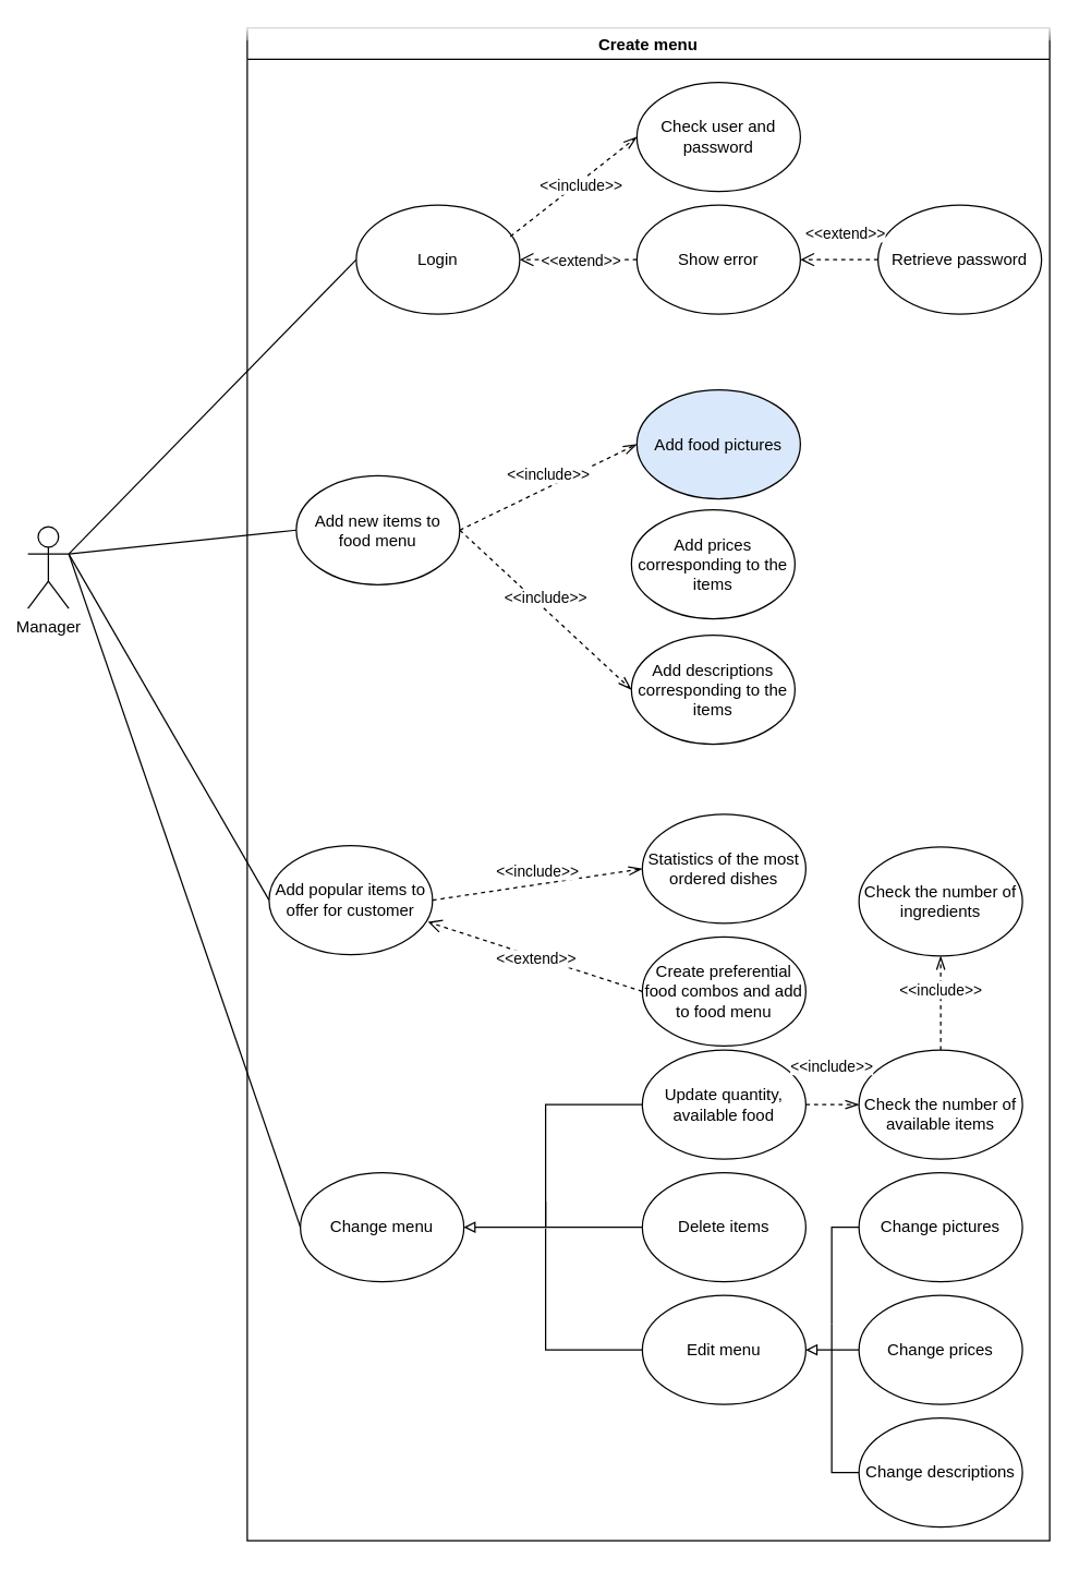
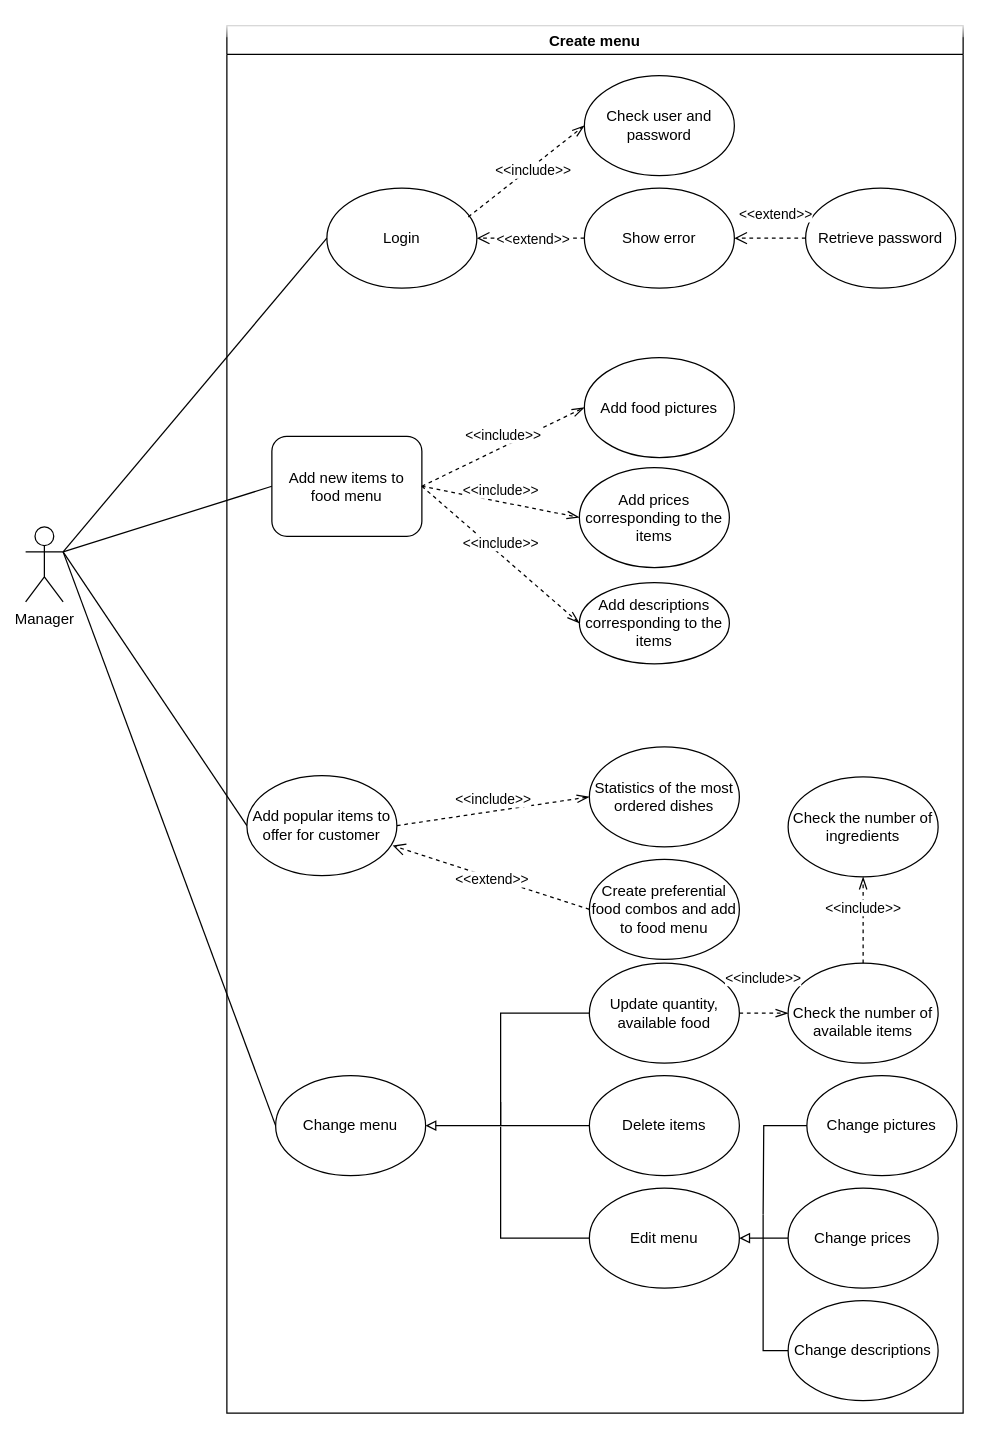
  <mxCell id="0" />
  <mxCell id="1" parent="0" />
  <mxCell id="2" value="Create menu" style="swimlane;rounded=0;shadow=0;glass=1;sketch=0;fontFamily=Helvetica;strokeColor=#000000;gradientDirection=north;swimlaneFillColor=#ffffff;" parent="1" vertex="1"><mxGeometry x="181" y="20" width="589" height="1110" as="geometry"><mxRectangle x="184" y="200" width="50" height="40" as="alternateBounds" /></mxGeometry></mxCell>
  <mxCell id="3" value="Login" style="ellipse;whiteSpace=wrap;html=1;rounded=0;shadow=0;glass=1;sketch=0;fontFamily=Helvetica;strokeColor=#000000;" parent="2" vertex="1"><mxGeometry x="80" y="130" width="120" height="80" as="geometry" /></mxCell>
  <mxCell id="4" value="Check user and password" style="ellipse;whiteSpace=wrap;html=1;rounded=0;shadow=0;glass=1;sketch=0;fontFamily=Helvetica;strokeColor=#000000;" parent="2" vertex="1"><mxGeometry x="286" y="40" width="120" height="80" as="geometry" /></mxCell>
  <mxCell id="5" value="Show error" style="ellipse;whiteSpace=wrap;html=1;rounded=0;shadow=0;glass=1;sketch=0;fontFamily=Helvetica;strokeColor=#000000;" parent="2" vertex="1"><mxGeometry x="286" y="130" width="120" height="80" as="geometry" /></mxCell>
  <mxCell id="6" value="&amp;lt;&amp;lt;include&amp;gt;&amp;gt;" style="html=1;verticalAlign=bottom;endArrow=openThin;dashed=1;endSize=8;entryX=0;entryY=0.5;entryDx=0;entryDy=0;exitX=0.943;exitY=0.288;exitDx=0;exitDy=0;exitPerimeter=0;endFill=0;" parent="2" source="3" target="4" edge="1"><mxGeometry x="-0.023" y="-10" relative="1" as="geometry"><mxPoint x="186" y="130" as="sourcePoint" /><mxPoint x="300" y="290" as="targetPoint" /><mxPoint as="offset" /></mxGeometry></mxCell>
  <mxCell id="7" value="&amp;lt;&amp;lt;extend&amp;gt;&amp;gt;" style="html=1;verticalAlign=bottom;endArrow=open;dashed=1;endSize=8;exitX=0;exitY=0.5;exitDx=0;exitDy=0;entryX=1;entryY=0.5;entryDx=0;entryDy=0;" parent="2" source="5" target="3" edge="1"><mxGeometry x="-0.05" y="10" relative="1" as="geometry"><mxPoint x="307.57" y="201.72" as="sourcePoint" /><mxPoint x="156" y="140" as="targetPoint" /><mxPoint as="offset" /></mxGeometry></mxCell>
  <mxCell id="8" value="&lt;br&gt;Check the number of available items" style="ellipse;whiteSpace=wrap;html=1;align=center;verticalAlign=middle;labelPosition=center;verticalLabelPosition=middle;" parent="2" vertex="1"><mxGeometry x="449" y="750" width="120" height="80" as="geometry" /></mxCell>
  <mxCell id="9" value="&lt;div style=&quot;&quot;&gt;&lt;span&gt;Check the number of ingredients&lt;/span&gt;&lt;/div&gt;" style="ellipse;whiteSpace=wrap;html=1;align=center;" parent="2" vertex="1"><mxGeometry x="449" y="601" width="120" height="80" as="geometry" /></mxCell>
  <mxCell id="10" value="&amp;lt;&amp;lt;include&amp;gt;&amp;gt;" style="html=1;verticalAlign=bottom;endArrow=openThin;dashed=1;endSize=8;exitX=0.5;exitY=0;exitDx=0;exitDy=0;entryX=0.5;entryY=1;entryDx=0;entryDy=0;endFill=0;" parent="2" source="8" target="9" edge="1"><mxGeometry relative="1" as="geometry"><mxPoint x="290" y="500" as="sourcePoint" /><mxPoint x="440" y="230" as="targetPoint" /></mxGeometry></mxCell>
  <mxCell id="11" value="Change menu" style="ellipse;whiteSpace=wrap;html=1;" parent="2" vertex="1"><mxGeometry x="39" y="840" width="120" height="80" as="geometry" /></mxCell>
- <mxCell id="12" value="Add new items to food menu" style="ellipse;whiteSpace=wrap;html=1;align=center;verticalAlign=middle;" parent="2" vertex="1"><mxGeometry x="36" y="328.5" width="120" height="80" as="geometry" /></mxCell>
+ <mxCell id="12" value="Add new items to food menu" style="whiteSpace=wrap;html=1;align=center;verticalAlign=middle;rounded=1;" parent="2" vertex="1"><mxGeometry x="36" y="328.5" width="120" height="80" as="geometry" /></mxCell>
  <mxCell id="13" value="Add popular items to offer for customer" style="ellipse;whiteSpace=wrap;html=1;align=center;verticalAlign=middle;" parent="2" vertex="1"><mxGeometry x="16" y="600" width="120" height="80" as="geometry" /></mxCell>
+ <mxCell id="14" value="&amp;lt;&amp;lt;include&amp;gt;&amp;gt;" style="html=1;verticalAlign=bottom;endArrow=openThin;dashed=1;endSize=8;exitX=1;exitY=0.5;exitDx=0;exitDy=0;entryX=0;entryY=0.5;entryDx=0;entryDy=0;endFill=0;" parent="2" source="12" target="18" edge="1"><mxGeometry relative="1" as="geometry"><mxPoint x="180" y="210" as="sourcePoint" /><mxPoint x="320" y="210" as="targetPoint" /></mxGeometry></mxCell>
  <mxCell id="15" value="&amp;lt;&amp;lt;include&amp;gt;&amp;gt;" style="html=1;verticalAlign=bottom;endArrow=openThin;dashed=1;endSize=8;exitX=1;exitY=0.5;exitDx=0;exitDy=0;entryX=0;entryY=0.5;entryDx=0;entryDy=0;endFill=0;" parent="2" source="12" target="19" edge="1"><mxGeometry relative="1" as="geometry"><mxPoint x="190" y="220" as="sourcePoint" /><mxPoint x="330" y="220" as="targetPoint" /></mxGeometry></mxCell>
  <mxCell id="16" value="&amp;lt;&amp;lt;include&amp;gt;&amp;gt;" style="html=1;verticalAlign=bottom;endArrow=openThin;dashed=1;endSize=8;exitX=1;exitY=0.5;exitDx=0;exitDy=0;entryX=0;entryY=0.5;entryDx=0;entryDy=0;endFill=0;" parent="2" source="12" target="23" edge="1"><mxGeometry relative="1" as="geometry"><mxPoint x="170" y="200" as="sourcePoint" /><mxPoint x="230" y="250" as="targetPoint" /></mxGeometry></mxCell>
  <mxCell id="17" value="&amp;lt;&amp;lt;extend&amp;gt;&amp;gt;" style="html=1;verticalAlign=bottom;endArrow=open;dashed=1;endSize=8;exitX=0;exitY=0.5;exitDx=0;exitDy=0;entryX=0.972;entryY=0.7;entryDx=0;entryDy=0;entryPerimeter=0;" parent="2" source="22" target="13" edge="1"><mxGeometry x="-0.05" y="10" relative="1" as="geometry"><mxPoint x="100" y="697" as="sourcePoint" /><mxPoint x="156" y="620" as="targetPoint" /><mxPoint as="offset" /></mxGeometry></mxCell>
  <mxCell id="18" value="Add prices corresponding to the items" style="ellipse;whiteSpace=wrap;html=1;align=center;verticalAlign=middle;" parent="2" vertex="1"><mxGeometry x="282" y="353.5" width="120" height="80" as="geometry" /></mxCell>
- <mxCell id="19" value="Add descriptions corresponding to the items" style="ellipse;whiteSpace=wrap;html=1;align=center;verticalAlign=middle;" parent="2" vertex="1"><mxGeometry x="282" y="445.5" width="120" height="80" as="geometry" /></mxCell>
+ <mxCell id="19" value="Add descriptions corresponding to the items" style="ellipse;whiteSpace=wrap;html=1;align=center;verticalAlign=middle;" parent="2" vertex="1"><mxGeometry x="282" y="445.5" width="120" height="65" as="geometry" /></mxCell>
  <mxCell id="20" value="Statistics of the most ordered dishes" style="ellipse;whiteSpace=wrap;html=1;align=center;verticalAlign=middle;" parent="2" vertex="1"><mxGeometry x="290" y="577" width="120" height="80" as="geometry" /></mxCell>
  <mxCell id="21" value="&amp;lt;&amp;lt;include&amp;gt;&amp;gt;" style="html=1;verticalAlign=bottom;endArrow=openThin;dashed=1;endSize=8;exitX=1;exitY=0.5;exitDx=0;exitDy=0;entryX=0;entryY=0.5;entryDx=0;entryDy=0;endFill=0;" parent="2" source="13" target="20" edge="1"><mxGeometry relative="1" as="geometry"><mxPoint x="260" y="547" as="sourcePoint" /><mxPoint x="180" y="547" as="targetPoint" /></mxGeometry></mxCell>
  <mxCell id="22" value="Create preferential food combos and add to food menu" style="ellipse;whiteSpace=wrap;html=1;align=center;verticalAlign=middle;" parent="2" vertex="1"><mxGeometry x="290" y="667" width="120" height="80" as="geometry" /></mxCell>
- <mxCell id="23" value="Add food pictures" style="ellipse;whiteSpace=wrap;html=1;align=center;verticalAlign=middle;fillColor=#dae8fc;" parent="2" vertex="1"><mxGeometry x="286" y="265.5" width="120" height="80" as="geometry" /></mxCell>
+ <mxCell id="23" value="Add food pictures" style="ellipse;whiteSpace=wrap;html=1;align=center;verticalAlign=middle;" parent="2" vertex="1"><mxGeometry x="286" y="265.5" width="120" height="80" as="geometry" /></mxCell>
  <mxCell id="24" style="edgeStyle=orthogonalEdgeStyle;rounded=0;orthogonalLoop=1;jettySize=auto;html=1;exitX=0;exitY=0.5;exitDx=0;exitDy=0;entryX=1;entryY=0.5;entryDx=0;entryDy=0;endArrow=block;endFill=0;" parent="2" source="25" target="11" edge="1"><mxGeometry relative="1" as="geometry"><Array as="points"><mxPoint x="219" y="790" /><mxPoint x="219" y="880" /></Array></mxGeometry></mxCell>
  <mxCell id="25" value="Update quantity, available food" style="ellipse;whiteSpace=wrap;html=1;" parent="2" vertex="1"><mxGeometry x="290" y="750" width="120" height="80" as="geometry" /></mxCell>
  <mxCell id="26" value="Delete items" style="ellipse;whiteSpace=wrap;html=1;" parent="2" vertex="1"><mxGeometry x="290" y="840" width="120" height="80" as="geometry" /></mxCell>
  <mxCell id="27" value="Edit menu" style="ellipse;whiteSpace=wrap;html=1;" parent="2" vertex="1"><mxGeometry x="290" y="930" width="120" height="80" as="geometry" /></mxCell>
- <mxCell id="28" value="Change pictures" style="ellipse;whiteSpace=wrap;html=1;" parent="2" vertex="1"><mxGeometry x="449" y="840" width="120" height="80" as="geometry" /></mxCell>
+ <mxCell id="28" value="Change pictures" style="ellipse;whiteSpace=wrap;html=1;" parent="2" vertex="1"><mxGeometry x="464" y="840" width="120" height="80" as="geometry" /></mxCell>
  <mxCell id="29" style="edgeStyle=orthogonalEdgeStyle;rounded=0;orthogonalLoop=1;jettySize=auto;html=1;exitX=0;exitY=0.5;exitDx=0;exitDy=0;entryX=1;entryY=0.5;entryDx=0;entryDy=0;endArrow=block;endFill=0;" parent="2" source="30" target="27" edge="1"><mxGeometry relative="1" as="geometry" /></mxCell>
  <mxCell id="30" value="Change prices" style="ellipse;whiteSpace=wrap;html=1;" parent="2" vertex="1"><mxGeometry x="449" y="930" width="120" height="80" as="geometry" /></mxCell>
  <mxCell id="31" value="Change descriptions" style="ellipse;whiteSpace=wrap;html=1;" parent="2" vertex="1"><mxGeometry x="449" y="1020" width="120" height="80" as="geometry" /></mxCell>
  <mxCell id="32" value="Retrieve password" style="ellipse;whiteSpace=wrap;html=1;" parent="2" vertex="1"><mxGeometry x="463" y="130" width="120" height="80" as="geometry" /></mxCell>
  <mxCell id="33" value="&amp;lt;&amp;lt;extend&amp;gt;&amp;gt;" style="html=1;verticalAlign=bottom;endArrow=open;dashed=1;endSize=8;exitX=0;exitY=0.5;exitDx=0;exitDy=0;entryX=1;entryY=0.5;entryDx=0;entryDy=0;" parent="2" edge="1"><mxGeometry x="-0.158" y="-10" relative="1" as="geometry"><mxPoint x="463" y="170" as="sourcePoint" /><mxPoint x="406" y="170" as="targetPoint" /><mxPoint as="offset" /></mxGeometry></mxCell>
  <mxCell id="34" value="&amp;lt;&amp;lt;include&amp;gt;&amp;gt;" style="html=1;verticalAlign=bottom;endArrow=openThin;dashed=1;endSize=8;exitX=1;exitY=0.5;exitDx=0;exitDy=0;entryX=0;entryY=0.5;entryDx=0;entryDy=0;endFill=0;" edge="1" parent="2"><mxGeometry x="-0.026" y="19" relative="1" as="geometry"><mxPoint x="410" y="790" as="sourcePoint" /><mxPoint x="449" y="790" as="targetPoint" /><mxPoint as="offset" /></mxGeometry></mxCell>
- <mxCell id="35" value="Manager" style="shape=umlActor;verticalLabelPosition=bottom;verticalAlign=top;html=1;outlineConnect=0;" parent="1" vertex="1"><mxGeometry x="20" y="386" width="30" height="60" as="geometry" /></mxCell>
+ <mxCell id="35" value="Manager" style="shape=umlActor;verticalLabelPosition=bottom;verticalAlign=top;html=1;outlineConnect=0;" parent="1" vertex="1"><mxGeometry x="20" y="421" width="30" height="60" as="geometry" /></mxCell>
  <mxCell id="36" value="" style="endArrow=none;html=1;exitX=1;exitY=0.333;exitDx=0;exitDy=0;exitPerimeter=0;entryX=0;entryY=0.5;entryDx=0;entryDy=0;" parent="1" source="35" target="12" edge="1"><mxGeometry width="50" height="50" relative="1" as="geometry"><mxPoint x="420" y="551" as="sourcePoint" /><mxPoint x="470" y="501" as="targetPoint" /></mxGeometry></mxCell>
  <mxCell id="37" value="" style="endArrow=none;html=1;exitX=1;exitY=0.333;exitDx=0;exitDy=0;exitPerimeter=0;entryX=0;entryY=0.5;entryDx=0;entryDy=0;" parent="1" source="35" target="13" edge="1"><mxGeometry width="50" height="50" relative="1" as="geometry"><mxPoint x="420" y="511" as="sourcePoint" /><mxPoint x="470" y="461" as="targetPoint" /></mxGeometry></mxCell>
  <mxCell id="38" value="" style="endArrow=none;html=1;entryX=1;entryY=0.333;entryDx=0;entryDy=0;entryPerimeter=0;exitX=0;exitY=0.5;exitDx=0;exitDy=0;" parent="1" source="11" target="35" edge="1"><mxGeometry width="50" height="50" relative="1" as="geometry"><mxPoint x="390" y="711" as="sourcePoint" /><mxPoint x="440" y="661" as="targetPoint" /></mxGeometry></mxCell>
  <mxCell id="39" style="edgeStyle=none;rounded=0;orthogonalLoop=1;jettySize=auto;html=1;exitX=0;exitY=0.5;exitDx=0;exitDy=0;entryX=1;entryY=0.333;entryDx=0;entryDy=0;entryPerimeter=0;fontFamily=Helvetica;endArrow=none;endFill=0;" parent="1" source="3" target="35" edge="1"><mxGeometry relative="1" as="geometry" /></mxCell>
  <mxCell id="40" style="edgeStyle=orthogonalEdgeStyle;rounded=0;orthogonalLoop=1;jettySize=auto;html=1;exitX=0;exitY=0.5;exitDx=0;exitDy=0;endArrow=none;endFill=0;" parent="1" source="26" edge="1"><mxGeometry relative="1" as="geometry"><mxPoint x="400" y="881" as="targetPoint" /><Array as="points"><mxPoint x="400" y="900" /></Array></mxGeometry></mxCell>
  <mxCell id="41" style="edgeStyle=orthogonalEdgeStyle;rounded=0;orthogonalLoop=1;jettySize=auto;html=1;exitX=0;exitY=0.5;exitDx=0;exitDy=0;endArrow=none;endFill=0;" parent="1" source="27" edge="1"><mxGeometry relative="1" as="geometry"><mxPoint x="400" y="901" as="targetPoint" /><Array as="points"><mxPoint x="400" y="971" /><mxPoint x="400" y="881" /></Array></mxGeometry></mxCell>
  <mxCell id="42" style="edgeStyle=orthogonalEdgeStyle;rounded=0;orthogonalLoop=1;jettySize=auto;html=1;exitX=0;exitY=0.5;exitDx=0;exitDy=0;endArrow=none;endFill=0;" parent="1" source="28" edge="1"><mxGeometry relative="1" as="geometry"><mxPoint x="610" y="971" as="targetPoint" /></mxGeometry></mxCell>
  <mxCell id="43" style="edgeStyle=orthogonalEdgeStyle;rounded=0;orthogonalLoop=1;jettySize=auto;html=1;exitX=0;exitY=0.5;exitDx=0;exitDy=0;endArrow=none;endFill=0;" parent="1" source="31" edge="1"><mxGeometry relative="1" as="geometry"><mxPoint x="610" y="971" as="targetPoint" /></mxGeometry></mxCell>
